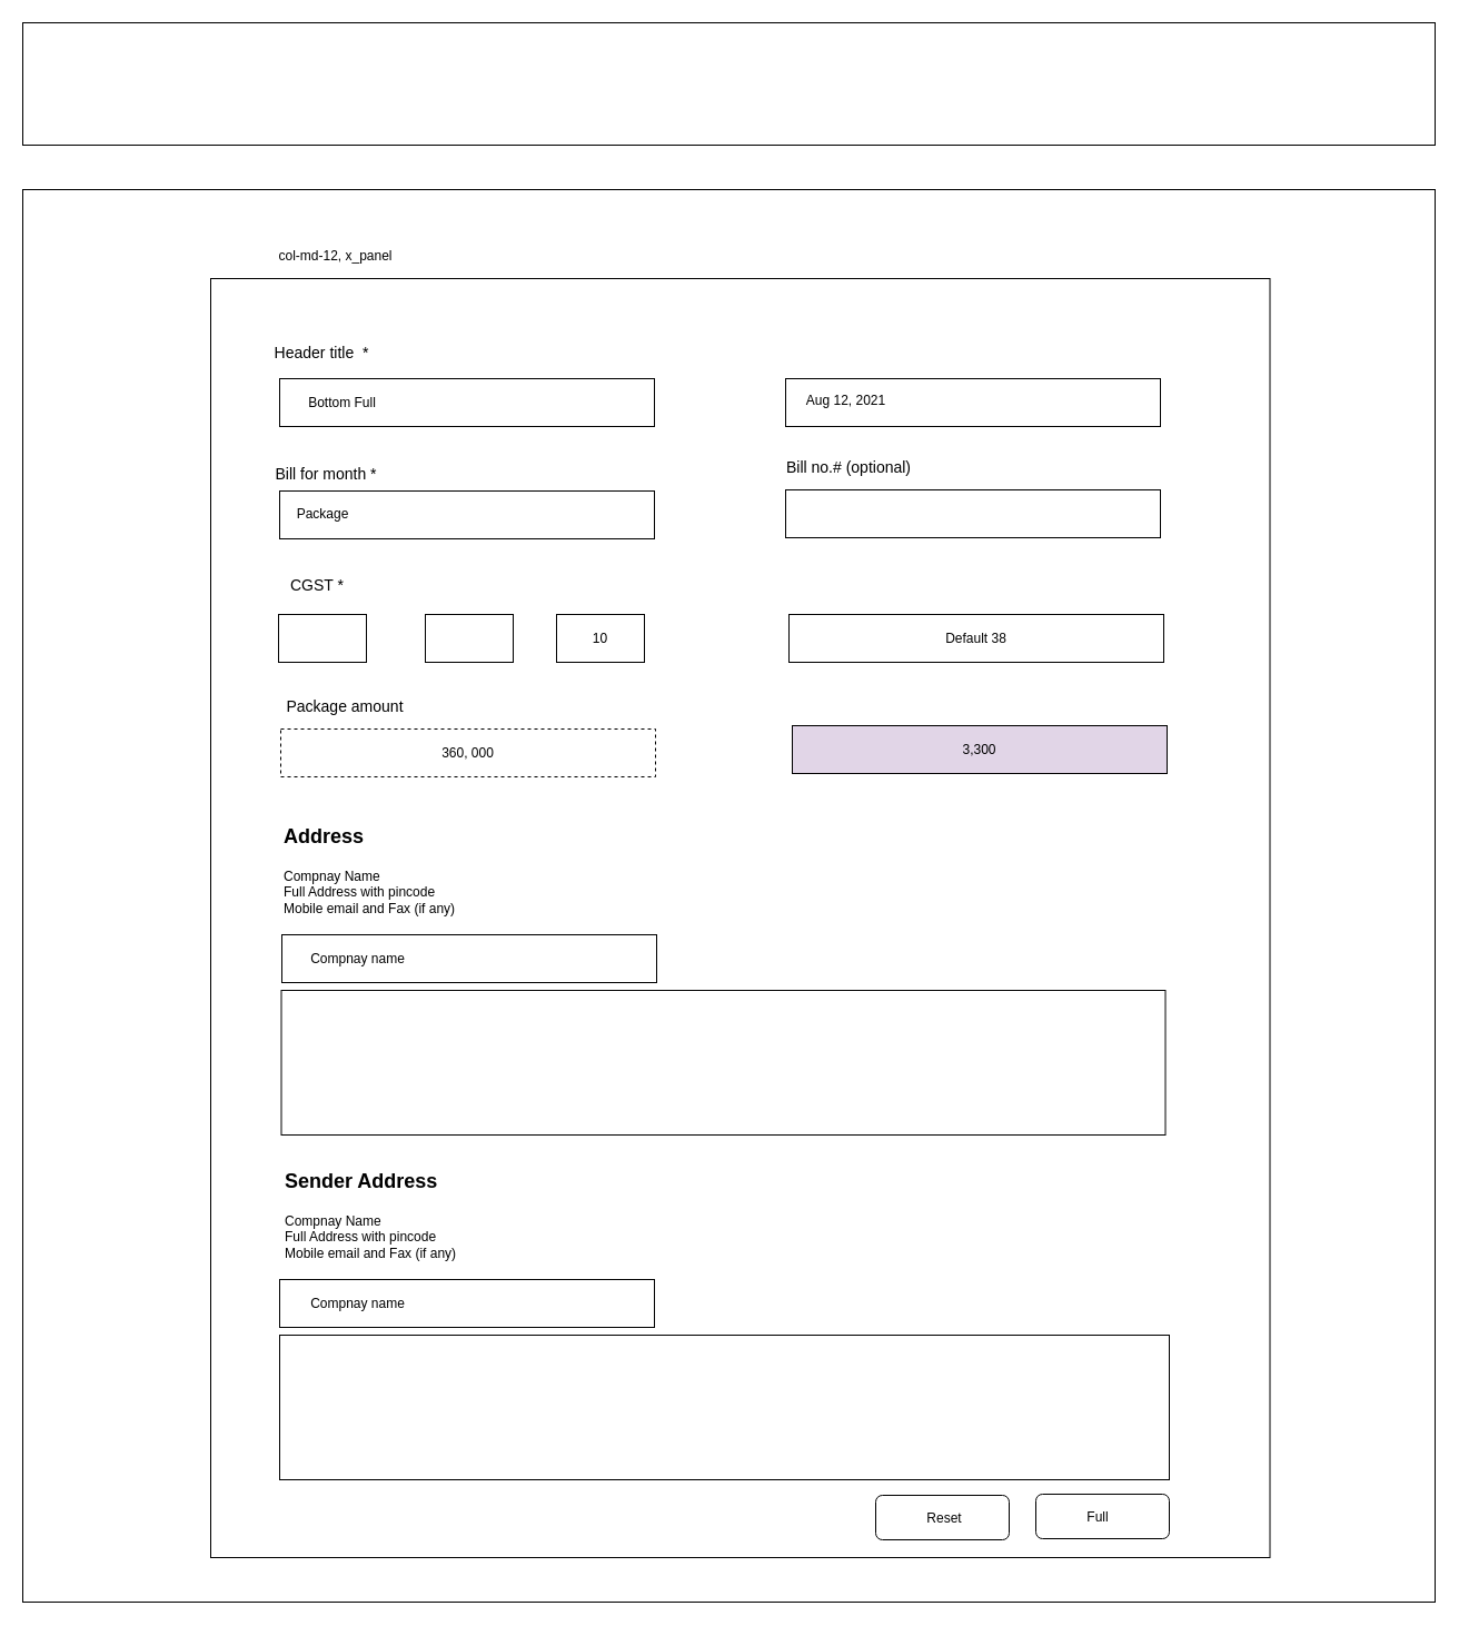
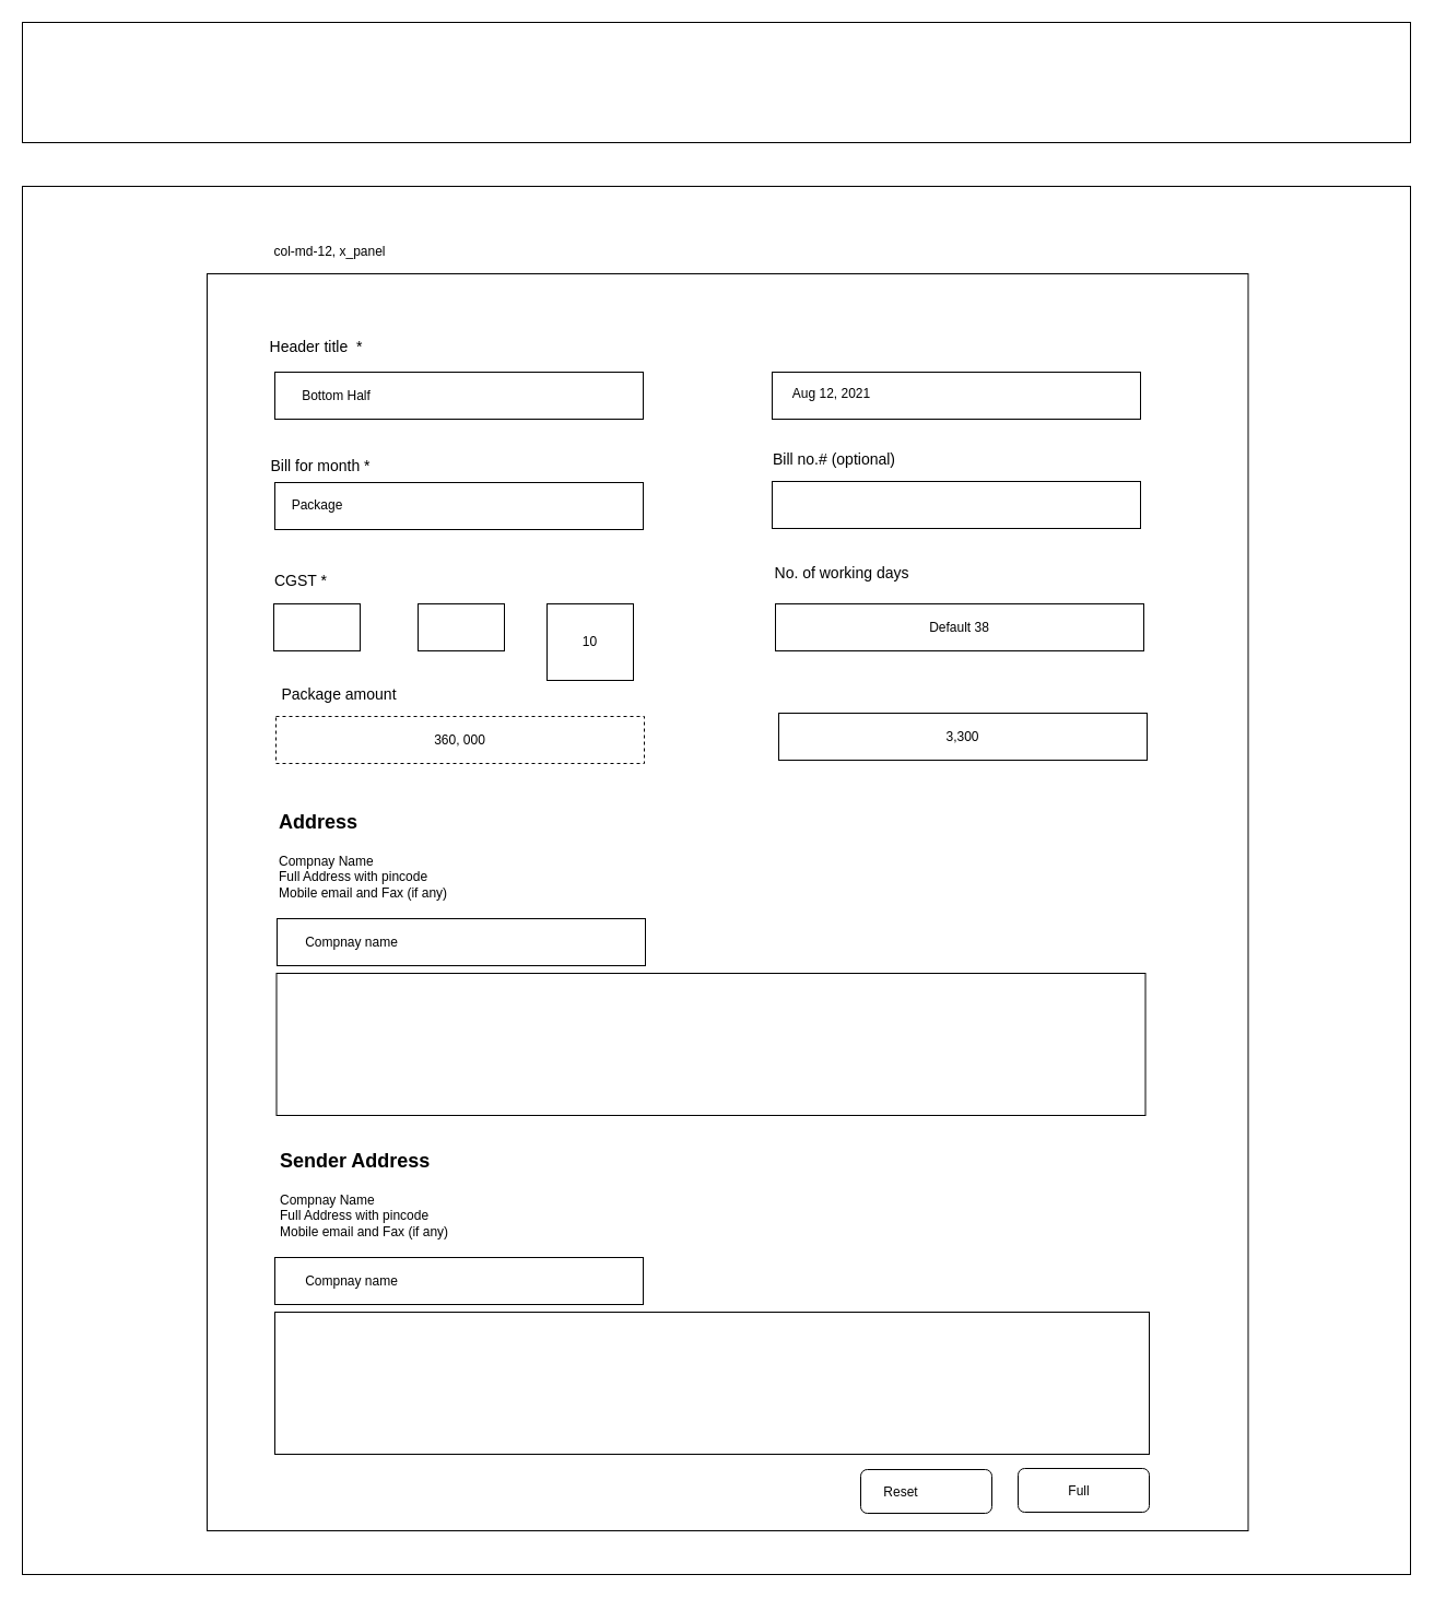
  <mxCell id="0" />
  <mxCell id="1" parent="0" />
  <mxCell id="2" value="" style="whiteSpace=wrap;html=1;aspect=fixed;" vertex="1" parent="1"><mxGeometry x="20" y="170" width="1270" height="1270" as="geometry" /></mxCell>
  <mxCell id="3" value="" style="rounded=0;whiteSpace=wrap;html=1;" vertex="1" parent="1"><mxGeometry x="20" y="20" width="1270" height="110" as="geometry" /></mxCell>
  <mxCell id="4" value="" style="rounded=0;whiteSpace=wrap;html=1;" vertex="1" parent="1"><mxGeometry x="189" y="250" width="952.5" height="1150" as="geometry" /></mxCell>
  <mxCell id="5" value="" style="rounded=0;whiteSpace=wrap;html=1;" vertex="1" parent="1"><mxGeometry x="251" y="340" width="337" height="43" as="geometry" /></mxCell>
  <mxCell id="6" value="&lt;font style=&quot;font-size: 14px&quot;&gt;Header title&amp;nbsp; *&lt;/font&gt;" style="text;html=1;strokeColor=none;fillColor=none;align=center;verticalAlign=middle;whiteSpace=wrap;rounded=0;" vertex="1" parent="1"><mxGeometry x="236" y="307" width="106" height="20" as="geometry" /></mxCell>
  <mxCell id="7" value="" style="rounded=0;whiteSpace=wrap;html=1;" vertex="1" parent="1"><mxGeometry x="252.5" y="890" width="795" height="130" as="geometry" /></mxCell>
  <mxCell id="8" value="&lt;h1&gt;&lt;font style=&quot;font-size: 18px&quot;&gt;Address&lt;/font&gt;&lt;/h1&gt;&lt;p&gt;&lt;span&gt;Compnay Name&lt;br&gt;Full Address with pincode&lt;br&gt;Mobile email and Fax (if any)&amp;nbsp;&lt;/span&gt;&lt;/p&gt;" style="text;html=1;strokeColor=none;fillColor=none;spacing=5;spacingTop=-20;whiteSpace=wrap;overflow=hidden;rounded=0;" vertex="1" parent="1"><mxGeometry x="250" y="730" width="190" height="100" as="geometry" /></mxCell>
  <mxCell id="9" value="col-md-12, x_panel" style="text;html=1;strokeColor=none;fillColor=none;align=center;verticalAlign=middle;whiteSpace=wrap;rounded=0;" vertex="1" parent="1"><mxGeometry x="189" y="220" width="225" height="20" as="geometry" /></mxCell>
  <mxCell id="10" value="" style="rounded=0;whiteSpace=wrap;html=1;" vertex="1" parent="1"><mxGeometry x="251" y="1200" width="800" height="130" as="geometry" /></mxCell>
  <mxCell id="11" value="&lt;h1&gt;&lt;font style=&quot;font-size: 18px&quot;&gt;Sender Address&lt;/font&gt;&lt;/h1&gt;&lt;p&gt;&lt;span&gt;Compnay Name&lt;br&gt;Full Address with pincode&lt;br&gt;Mobile email and Fax (if any)&amp;nbsp;&lt;/span&gt;&lt;/p&gt;" style="text;html=1;strokeColor=none;fillColor=none;spacing=5;spacingTop=-20;whiteSpace=wrap;overflow=hidden;rounded=0;" vertex="1" parent="1"><mxGeometry x="251" y="1040" width="190" height="100" as="geometry" /></mxCell>
  <mxCell id="12" value="" style="rounded=1;whiteSpace=wrap;html=1;" vertex="1" parent="1"><mxGeometry x="931" y="1343" width="120" height="40" as="geometry" /></mxCell>
  <mxCell id="13" value="Full" style="text;html=1;strokeColor=none;fillColor=none;align=center;verticalAlign=middle;whiteSpace=wrap;rounded=0;" vertex="1" parent="1"><mxGeometry x="967" y="1354" width="40" height="20" as="geometry" /></mxCell>
  <mxCell id="14" value="" style="rounded=1;whiteSpace=wrap;html=1;" vertex="1" parent="1"><mxGeometry x="787" y="1344" width="120" height="40" as="geometry" /></mxCell>
- <mxCell id="15" value="Reset" style="text;html=1;strokeColor=none;fillColor=none;align=center;verticalAlign=middle;whiteSpace=wrap;rounded=0;" vertex="1" parent="1"><mxGeometry x="829" y="1355" width="40" height="20" as="geometry" /></mxCell>
+ <mxCell id="15" value="Reset" style="text;html=1;strokeColor=none;fillColor=none;align=center;verticalAlign=middle;whiteSpace=wrap;rounded=0;" vertex="1" parent="1"><mxGeometry x="804" y="1355" width="40" height="20" as="geometry" /></mxCell>
  <mxCell id="16" value="" style="rounded=0;whiteSpace=wrap;html=1;" vertex="1" parent="1"><mxGeometry x="253" y="840" width="337" height="43" as="geometry" /></mxCell>
  <mxCell id="17" value="" style="rounded=0;whiteSpace=wrap;html=1;" vertex="1" parent="1"><mxGeometry x="251" y="1150" width="337" height="43" as="geometry" /></mxCell>
  <mxCell id="18" value="" style="rounded=0;whiteSpace=wrap;html=1;" vertex="1" parent="1"><mxGeometry x="251" y="441" width="337" height="43" as="geometry" /></mxCell>
  <mxCell id="19" value="" style="rounded=0;whiteSpace=wrap;html=1;" vertex="1" parent="1"><mxGeometry x="706" y="440" width="337" height="43" as="geometry" /></mxCell>
  <mxCell id="20" value="" style="rounded=0;whiteSpace=wrap;html=1;" vertex="1" parent="1"><mxGeometry x="706" y="340" width="337" height="43" as="geometry" /></mxCell>
  <mxCell id="21" value="&lt;font style=&quot;font-size: 14px&quot;&gt;Bill for month *&lt;/font&gt;" style="text;html=1;strokeColor=none;fillColor=none;align=center;verticalAlign=middle;whiteSpace=wrap;rounded=0;" vertex="1" parent="1"><mxGeometry x="240" y="416" width="106" height="20" as="geometry" /></mxCell>
  <mxCell id="22" value="&lt;font style=&quot;font-size: 14px&quot;&gt;Package amount&lt;/font&gt;" style="text;html=1;strokeColor=none;fillColor=none;align=center;verticalAlign=middle;whiteSpace=wrap;rounded=0;" vertex="1" parent="1"><mxGeometry x="248.5" y="623.5" width="121.5" height="23" as="geometry" /></mxCell>
  <mxCell id="23" value="" style="rounded=0;whiteSpace=wrap;html=1;" vertex="1" parent="1"><mxGeometry x="250" y="552" width="79" height="43" as="geometry" /></mxCell>
- <mxCell id="24" value="&lt;font style=&quot;font-size: 14px&quot;&gt;CGST *&lt;/font&gt;" style="text;html=1;strokeColor=none;fillColor=none;align=center;verticalAlign=middle;whiteSpace=wrap;rounded=0;" vertex="1" parent="1"><mxGeometry x="240" y="516" width="89.5" height="20" as="geometry" /></mxCell>
+ <mxCell id="24" value="&lt;font style=&quot;font-size: 14px&quot;&gt;CGST *&lt;/font&gt;" style="text;html=1;strokeColor=none;fillColor=none;align=center;verticalAlign=middle;whiteSpace=wrap;rounded=0;" vertex="1" parent="1"><mxGeometry x="230" y="521" width="89.5" height="20" as="geometry" /></mxCell>
  <mxCell id="25" value="" style="rounded=0;whiteSpace=wrap;html=1;" vertex="1" parent="1"><mxGeometry x="382" y="552" width="79" height="43" as="geometry" /></mxCell>
- <mxCell id="26" value="10" style="rounded=0;whiteSpace=wrap;html=1;" vertex="1" parent="1"><mxGeometry x="500" y="552" width="79" height="43" as="geometry" /></mxCell>
+ <mxCell id="26" value="10" style="rounded=0;whiteSpace=wrap;html=1;" vertex="1" parent="1"><mxGeometry x="500" y="552" width="79" height="70" as="geometry" /></mxCell>
  <mxCell id="27" value="Default 38" style="rounded=0;whiteSpace=wrap;html=1;" vertex="1" parent="1"><mxGeometry x="709" y="552" width="337" height="43" as="geometry" /></mxCell>
- <mxCell id="29" value="3,300" style="rounded=0;whiteSpace=wrap;html=1;fillColor=#e1d5e7;" vertex="1" parent="1"><mxGeometry x="712" y="652" width="337" height="43" as="geometry" /></mxCell>
+ <mxCell id="28" value="&lt;font style=&quot;font-size: 14px&quot;&gt;No. of working days&lt;/font&gt;" style="text;html=1;strokeColor=none;fillColor=none;align=center;verticalAlign=middle;whiteSpace=wrap;rounded=0;" vertex="1" parent="1"><mxGeometry x="700" y="514" width="140" height="20" as="geometry" /></mxCell>
+ <mxCell id="29" value="3,300" style="rounded=0;whiteSpace=wrap;html=1;" vertex="1" parent="1"><mxGeometry x="712" y="652" width="337" height="43" as="geometry" /></mxCell>
  <mxCell id="30" value="360, 000" style="rounded=0;whiteSpace=wrap;html=1;dashed=1;" vertex="1" parent="1"><mxGeometry x="252" y="655" width="337" height="43" as="geometry" /></mxCell>
  <mxCell id="31" value="&lt;font style=&quot;font-size: 14px&quot;&gt;Bill no.# (optional)&lt;/font&gt;" style="text;html=1;strokeColor=none;fillColor=none;align=center;verticalAlign=middle;whiteSpace=wrap;rounded=0;" vertex="1" parent="1"><mxGeometry x="693" y="410" width="140" height="20" as="geometry" /></mxCell>
  <mxCell id="32" value="Compnay name" style="text;html=1;strokeColor=none;fillColor=none;align=center;verticalAlign=middle;whiteSpace=wrap;rounded=0;" vertex="1" parent="1"><mxGeometry x="273" y="851.5" width="97" height="20" as="geometry" /></mxCell>
  <mxCell id="33" value="Compnay name" style="text;html=1;strokeColor=none;fillColor=none;align=center;verticalAlign=middle;whiteSpace=wrap;rounded=0;" vertex="1" parent="1"><mxGeometry x="273" y="1161.5" width="97" height="20" as="geometry" /></mxCell>
  <mxCell id="34" value="Package" style="text;html=1;strokeColor=none;fillColor=none;align=center;verticalAlign=middle;whiteSpace=wrap;rounded=0;" vertex="1" parent="1"><mxGeometry x="254.5" y="451.5" width="70" height="20" as="geometry" /></mxCell>
- <mxCell id="35" value="Bottom Full" style="text;html=1;strokeColor=none;fillColor=none;align=center;verticalAlign=middle;whiteSpace=wrap;rounded=0;" vertex="1" parent="1"><mxGeometry x="264.75" y="351.5" width="85.25" height="20" as="geometry" /></mxCell>
+ <mxCell id="35" value="Bottom Half" style="text;html=1;strokeColor=none;fillColor=none;align=center;verticalAlign=middle;whiteSpace=wrap;rounded=0;" vertex="1" parent="1"><mxGeometry x="264.75" y="351.5" width="85.25" height="20" as="geometry" /></mxCell>
  <mxCell id="36" value="Aug 12, 2021" style="text;html=1;strokeColor=none;fillColor=none;align=center;verticalAlign=middle;whiteSpace=wrap;rounded=0;" vertex="1" parent="1"><mxGeometry x="717" y="350" width="87" height="20" as="geometry" /></mxCell>
